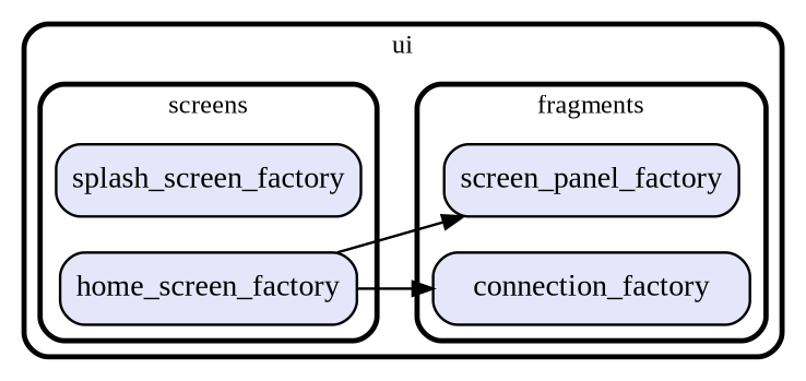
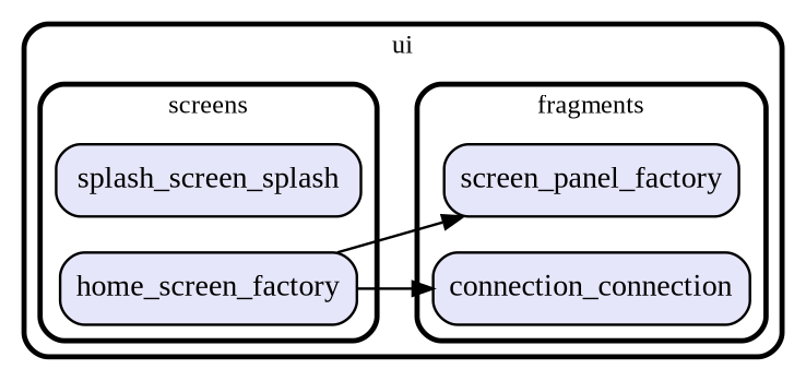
  digraph {
    fontname="Liberation Serif"
    fontsize=13
    penwidth=2.6
    rankdir=LR
    style=rounded
    node [fillcolor=Lavender fontname="Liberation Serif" fontsize=15 penwidth=1.3 shape=rect style="filled,rounded"]
    edge [fontname="Liberation Serif" penwidth=1.3]
    n1 [label=screen_panel_factory]
-   n2 [label=connection_factory]
-   n3 [label=splash_screen_factory]
+   n2 [label=connection_connection]
+   n3 [label=splash_screen_splash]
    n4 [label=home_screen_factory]
    subgraph cluster_1 {
      label=ui
      subgraph cluster_2 {
        label=fragments
        n1
        n2
      }
      subgraph cluster_3 {
        label=screens
        n3
        n4
      }
    }
    n4 -> n1
    n4 -> n2
  }
